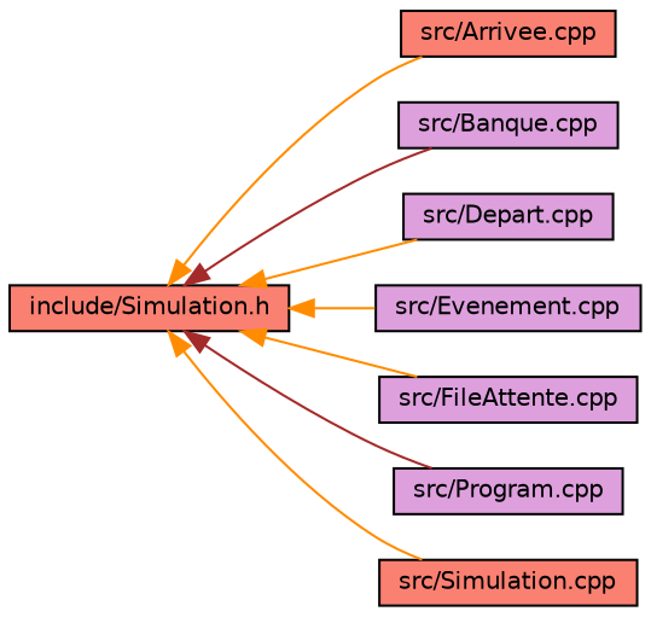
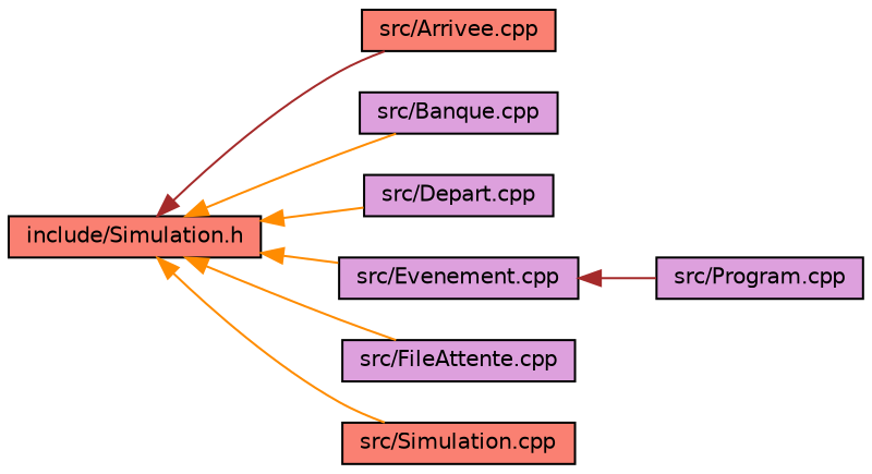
  digraph {
    rankdir=LR
    node [color=black fillcolor=plum fontname=Helvetica fontsize=10 shape=record style=filled]
    edge [color=darkorange dir=back fontname=Helvetica fontsize=10 labelfontname=Helvetica labelfontsize=10 style=solid]
    n1 [fillcolor=salmon fontcolor=black height=0.2 label="include/Simulation.h" width=0.4]
    n2 [fillcolor=salmon height=0.2 label="src/Arrivee.cpp" width=0.4]
    n3 [height=0.2 label="src/Banque.cpp" width=0.4]
    n4 [height=0.2 label="src/Depart.cpp" width=0.4]
    n5 [height=0.2 label="src/Evenement.cpp" width=0.4]
    n6 [height=0.2 label="src/FileAttente.cpp" width=0.4]
    n7 [height=0.2 label="src/Program.cpp" width=0.4]
    n8 [fillcolor=salmon height=0.2 label="src/Simulation.cpp" width=0.4]
-   n1 -> n2
-   n1 -> n3 [color=brown]
+   n1 -> n2 [color=brown]
+   n1 -> n3
    n1 -> n4
    n1 -> n5
    n1 -> n6
-   n1 -> n7 [color=brown]
+   n5 -> n7 [color=brown]
    n1 -> n8
  }
